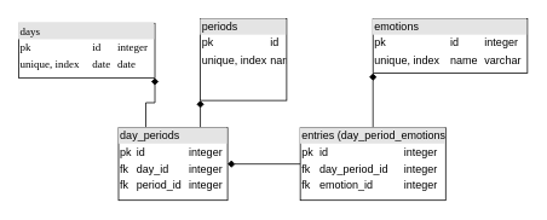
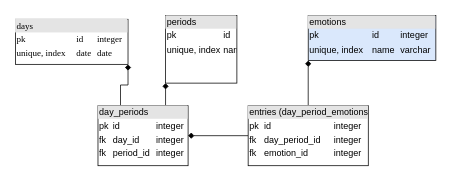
  <mxCell id="0" />
  <mxCell id="1" parent="0" />
  <mxCell id="2" value="&lt;div style=&quot;box-sizing: border-box ; width: 100% ; background: #e4e4e4 ; padding: 2px&quot;&gt;days&lt;/div&gt;&lt;table style=&quot;width: 100% ; font-size: 1em&quot; cellpadding=&quot;2&quot; cellspacing=&quot;0&quot;&gt;&lt;tbody&gt;&lt;tr&gt;&lt;td&gt;pk&lt;/td&gt;&lt;td&gt;id&lt;/td&gt;&lt;td&gt;integer&lt;/td&gt;&lt;/tr&gt;&lt;tr&gt;&lt;td&gt;unique, index&lt;br&gt;&lt;/td&gt;&lt;td&gt;date&lt;/td&gt;&lt;td&gt;date&lt;/td&gt;&lt;/tr&gt;&lt;/tbody&gt;&lt;/table&gt;" style="verticalAlign=top;align=left;overflow=fill;html=1;rounded=0;shadow=0;comic=0;labelBackgroundColor=none;strokeWidth=1;fontFamily=Verdana;fontSize=12" parent="1" vertex="1"><mxGeometry x="20" y="25" width="150" height="60" as="geometry" /></mxCell>
- <mxCell id="3" value="&lt;div style=&quot;box-sizing: border-box ; width: 100% ; background: #e4e4e4 ; padding: 2px&quot;&gt;emotions&lt;/div&gt;&lt;table style=&quot;width: 100% ; font-size: 1em&quot; cellpadding=&quot;2&quot; cellspacing=&quot;0&quot;&gt;&lt;tbody&gt;&lt;tr&gt;&lt;td&gt;pk&lt;/td&gt;&lt;td&gt;id&lt;/td&gt;&lt;td&gt;integer&lt;/td&gt;&lt;/tr&gt;&lt;tr&gt;&lt;td&gt;unique, index&lt;/td&gt;&lt;td&gt;name&lt;/td&gt;&lt;td&gt;varchar&lt;/td&gt;&lt;/tr&gt;&lt;/tbody&gt;&lt;/table&gt;" style="verticalAlign=top;align=left;overflow=fill;html=1;" parent="1" vertex="1"><mxGeometry x="410" y="20" width="170" height="60" as="geometry" /></mxCell>
+ <mxCell id="3" value="&lt;div style=&quot;box-sizing: border-box ; width: 100% ; background: #e4e4e4 ; padding: 2px&quot;&gt;emotions&lt;/div&gt;&lt;table style=&quot;width: 100% ; font-size: 1em&quot; cellpadding=&quot;2&quot; cellspacing=&quot;0&quot;&gt;&lt;tbody&gt;&lt;tr&gt;&lt;td&gt;pk&lt;/td&gt;&lt;td&gt;id&lt;/td&gt;&lt;td&gt;integer&lt;/td&gt;&lt;/tr&gt;&lt;tr&gt;&lt;td&gt;unique, index&lt;/td&gt;&lt;td&gt;name&lt;/td&gt;&lt;td&gt;varchar&lt;/td&gt;&lt;/tr&gt;&lt;/tbody&gt;&lt;/table&gt;" style="verticalAlign=top;align=left;overflow=fill;html=1;fillColor=#dae8fc;" parent="1" vertex="1"><mxGeometry x="410" y="20" width="170" height="60" as="geometry" /></mxCell>
  <mxCell id="4" value="&lt;div style=&quot;box-sizing: border-box ; width: 100% ; background: #e4e4e4 ; padding: 2px&quot;&gt;periods&lt;/div&gt;&lt;table style=&quot;width: 100% ; font-size: 1em&quot; cellpadding=&quot;2&quot; cellspacing=&quot;0&quot;&gt;&lt;tbody&gt;&lt;tr&gt;&lt;td&gt;pk&lt;/td&gt;&lt;td&gt;id&lt;/td&gt;&lt;td&gt;integer&lt;/td&gt;&lt;/tr&gt;&lt;tr&gt;&lt;td&gt;unique, index&lt;/td&gt;&lt;td&gt;name&lt;/td&gt;&lt;td&gt;varchar&lt;/td&gt;&lt;/tr&gt;&lt;/tbody&gt;&lt;/table&gt;" style="verticalAlign=top;align=left;overflow=fill;html=1;" parent="1" vertex="1"><mxGeometry x="220" y="20" width="95" height="90" as="geometry" /></mxCell>
  <mxCell id="5" style="edgeStyle=orthogonalEdgeStyle;rounded=0;orthogonalLoop=1;jettySize=auto;html=1;entryX=1;entryY=1;entryDx=0;entryDy=0;endArrow=diamond;endFill=1;exitX=0.25;exitY=0;exitDx=0;exitDy=0;" parent="1" source="7" target="2" edge="1"><mxGeometry relative="1" as="geometry" /></mxCell>
  <mxCell id="6" style="edgeStyle=orthogonalEdgeStyle;rounded=0;orthogonalLoop=1;jettySize=auto;html=1;exitX=0.75;exitY=0;exitDx=0;exitDy=0;entryX=0;entryY=1;entryDx=0;entryDy=0;endArrow=diamond;endFill=1;" parent="1" source="7" target="4" edge="1"><mxGeometry relative="1" as="geometry" /></mxCell>
  <mxCell id="7" value="&lt;div style=&quot;box-sizing: border-box ; width: 100% ; background: #e4e4e4 ; padding: 2px&quot;&gt;day_periods&lt;/div&gt;&lt;table style=&quot;width: 100% ; font-size: 1em&quot; cellpadding=&quot;2&quot; cellspacing=&quot;0&quot;&gt;&lt;tbody&gt;&lt;tr&gt;&lt;td&gt;pk&lt;/td&gt;&lt;td&gt;id&lt;/td&gt;&lt;td&gt;integer&lt;/td&gt;&lt;/tr&gt;&lt;tr&gt;&lt;td&gt;fk&lt;/td&gt;&lt;td&gt;day_id&lt;/td&gt;&lt;td&gt;integer&lt;/td&gt;&lt;/tr&gt;&lt;tr&gt;&lt;td&gt;fk&lt;/td&gt;&lt;td&gt;period_id&lt;/td&gt;&lt;td&gt;integer&lt;/td&gt;&lt;/tr&gt;&lt;/tbody&gt;&lt;/table&gt;" style="verticalAlign=top;align=left;overflow=fill;html=1;" parent="1" vertex="1"><mxGeometry x="130" y="140" width="120" height="80" as="geometry" /></mxCell>
  <mxCell id="8" style="edgeStyle=orthogonalEdgeStyle;rounded=0;orthogonalLoop=1;jettySize=auto;html=1;entryX=1;entryY=0.5;entryDx=0;entryDy=0;endArrow=diamond;endFill=1;" parent="1" source="10" target="7" edge="1"><mxGeometry relative="1" as="geometry" /></mxCell>
  <mxCell id="9" style="edgeStyle=orthogonalEdgeStyle;rounded=0;orthogonalLoop=1;jettySize=auto;html=1;exitX=0.5;exitY=0;exitDx=0;exitDy=0;entryX=0;entryY=1;entryDx=0;entryDy=0;endArrow=diamond;endFill=1;" parent="1" source="10" target="3" edge="1"><mxGeometry relative="1" as="geometry" /></mxCell>
  <mxCell id="10" value="&lt;div style=&quot;box-sizing: border-box ; width: 100% ; background: #e4e4e4 ; padding: 2px&quot;&gt;entries (day_period_emotions)&lt;/div&gt;&lt;table style=&quot;width: 100% ; font-size: 1em&quot; cellpadding=&quot;2&quot; cellspacing=&quot;0&quot;&gt;&lt;tbody&gt;&lt;tr&gt;&lt;td&gt;pk&lt;/td&gt;&lt;td&gt;id&lt;/td&gt;&lt;td&gt;integer&lt;/td&gt;&lt;/tr&gt;&lt;tr&gt;&lt;td&gt;fk&lt;/td&gt;&lt;td&gt;day_period_id&lt;/td&gt;&lt;td&gt;integer&lt;/td&gt;&lt;/tr&gt;&lt;tr&gt;&lt;td&gt;fk&lt;/td&gt;&lt;td&gt;emotion_id&lt;/td&gt;&lt;td&gt;integer&lt;/td&gt;&lt;/tr&gt;&lt;/tbody&gt;&lt;/table&gt;" style="verticalAlign=top;align=left;overflow=fill;html=1;" parent="1" vertex="1"><mxGeometry x="330" y="140" width="160" height="80" as="geometry" /></mxCell>
